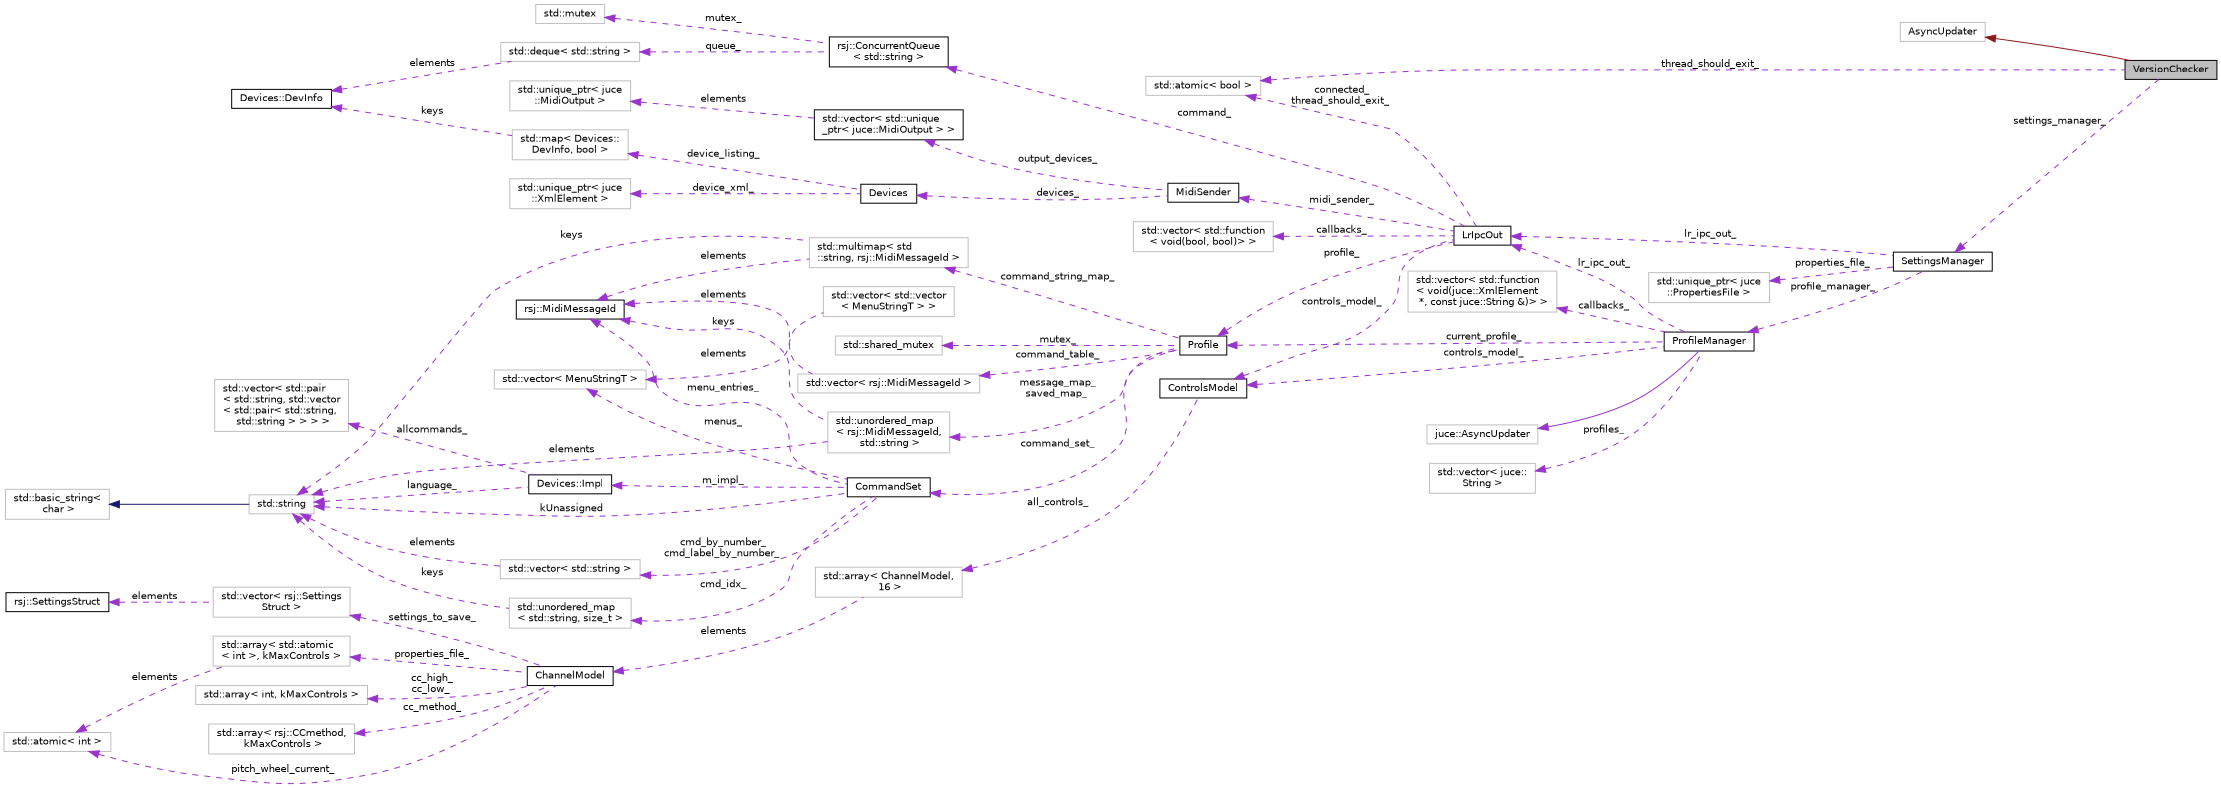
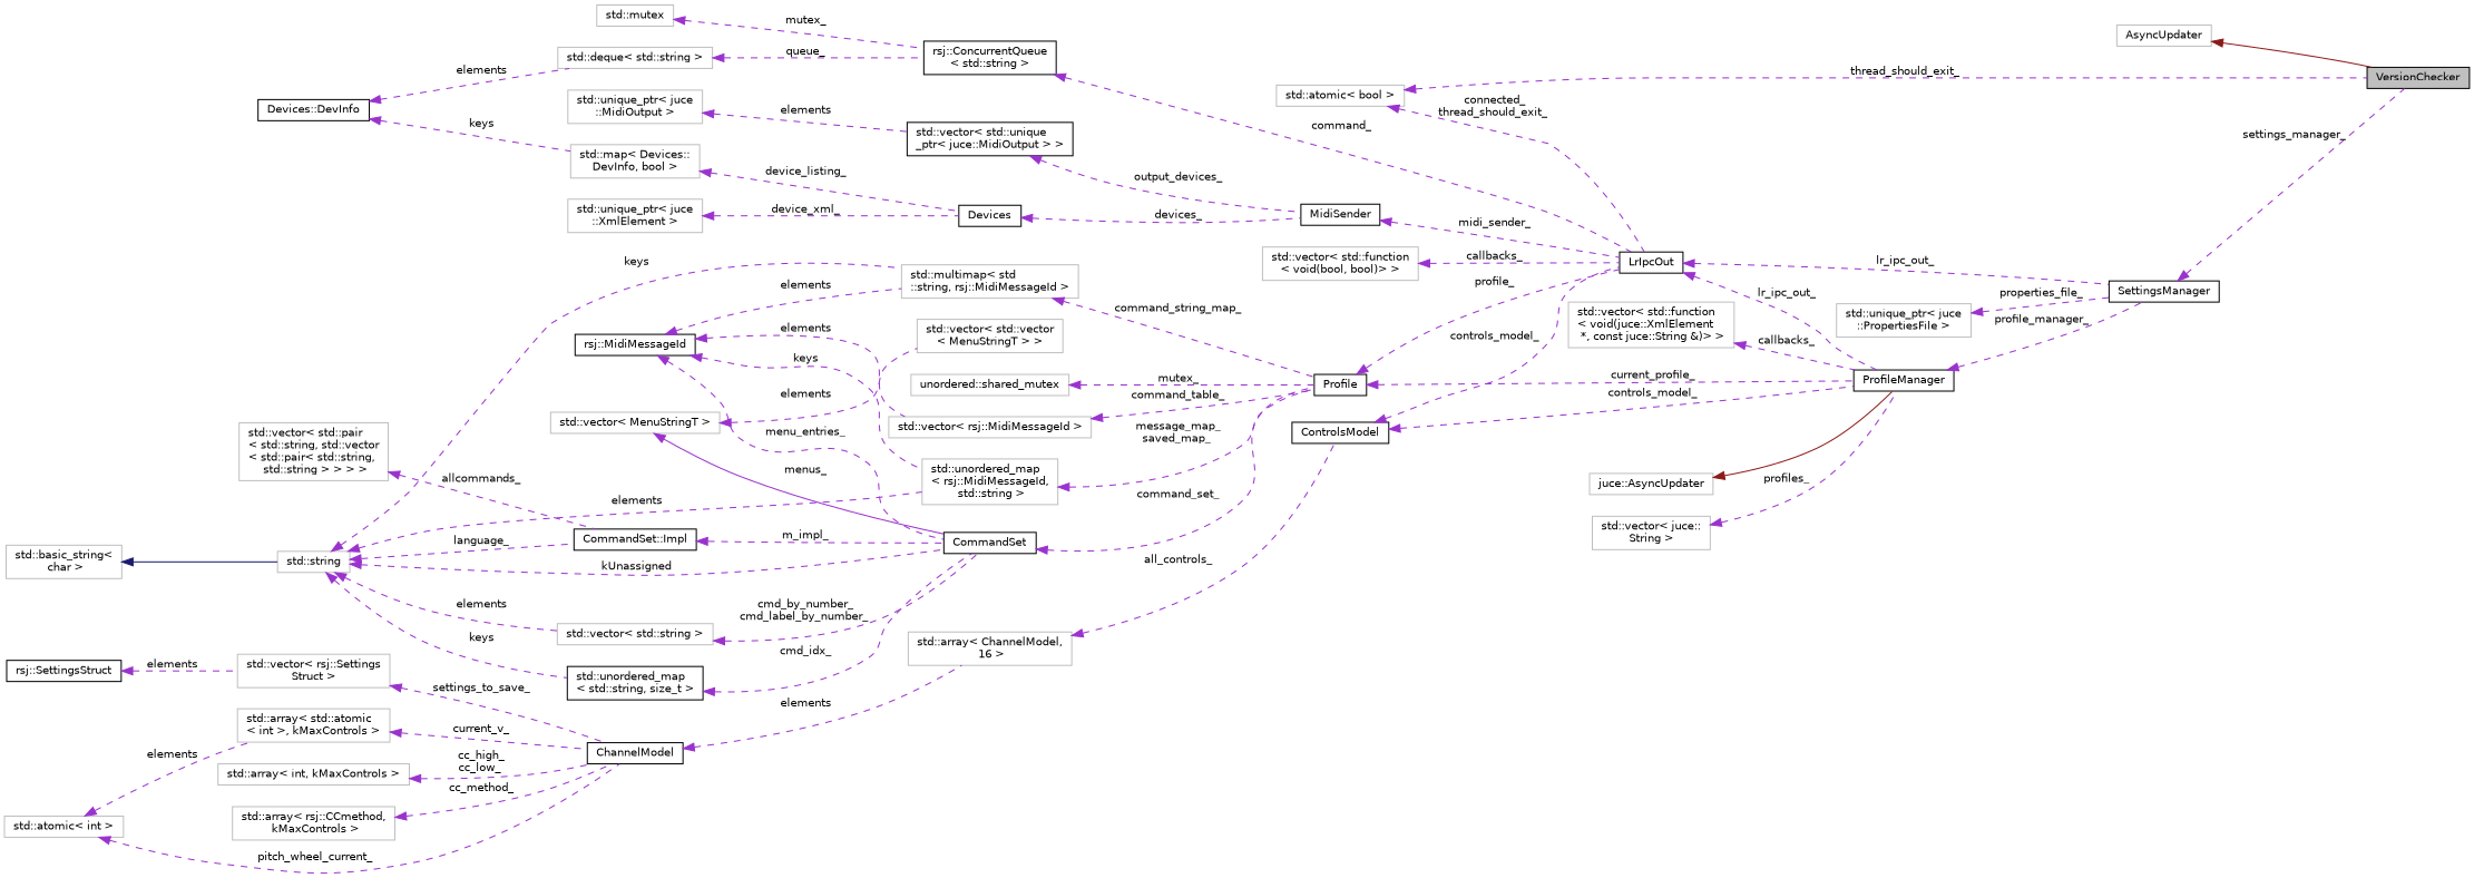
  digraph {
    fontname="DejaVu Sans"
    rankdir=LR
    node [color=grey75 fillcolor=white fontname="DejaVu Sans" fontsize=10 shape=record style=filled]
    edge [color=darkorchid3 dir=back fontname="DejaVu Sans" fontsize=10 labelfontname=Helvetica labelfontsize=10 style=dashed]
    n1 [color=black fillcolor=grey75 fontcolor=black height=0.2 label=VersionChecker width=0.4]
    n2 [height=0.2 label=AsyncUpdater width=0.4]
    n3 [height=0.2 label="std::atomic\< bool \>" width=0.4]
    n4 [color=black height=0.2 label=LrIpcOut width=0.4]
    n5 [color=black height=0.2 label=SettingsManager width=0.4]
    n6 [color=black height=0.2 label=ProfileManager width=0.4]
    n7 [height=0.2 label="juce::AsyncUpdater" width=0.4]
    n8 [height=0.2 label="std::vector\< juce::\lString \>" width=0.4]
    n9 [color=black height=0.2 label=Profile width=0.4]
    n10 [color=black height=0.2 label=CommandSet width=0.4]
    n11 [height=0.2 label="std::vector\< std::vector\l\< MenuStringT \> \>" width=0.4]
    n12 [height=0.2 label="std::vector\< MenuStringT \>" width=0.4]
-   n13 [height=0.2 label="std::unordered_map\l\< std::string, size_t \>" width=0.4]
+   n13 [color=black height=0.2 label="std::unordered_map\l\< std::string, size_t \>" width=0.4]
    n14 [height=0.2 label="std::string" width=0.4]
-   n15 [color=black height=0.2 label="Devices::Impl" width=0.4]
+   n15 [color=black height=0.2 label="CommandSet::Impl" width=0.4]
    n16 [height=0.2 label="std::vector\< std::string \>" width=0.4]
    n17 [height=0.2 label="std::multimap\< std\l::string, rsj::MidiMessageId \>" width=0.4]
    n18 [height=0.2 label="std::unordered_map\l\< rsj::MidiMessageId,\l std::string \>" width=0.4]
    n19 [height=0.2 label="std::deque\< std::string \>" width=0.4]
    n20 [color=black height=0.2 label="rsj::ConcurrentQueue\l\< std::string \>" width=0.4]
    n21 [height=0.2 label="std::basic_string\<\l char \>" width=0.4]
    n22 [height=0.2 label="std::vector\< std::pair\l\< std::string, std::vector\l\< std::pair\< std::string,\l std::string \> \> \> \>" width=0.4]
-   n23 [height=0.2 label="std::shared_mutex" width=0.4]
+   n23 [height=0.2 label="unordered::shared_mutex" width=0.4]
    n24 [height=0.2 label="std::vector\< rsj::MidiMessageId \>" width=0.4]
    n25 [color=black height=0.2 label="rsj::MidiMessageId" width=0.4]
    n26 [height=0.2 label="std::vector\< std::function\l\< void(juce::XmlElement\l *, const juce::String &)\> \>" width=0.4]
    n27 [color=black height=0.2 label=ControlsModel width=0.4]
    n28 [height=0.2 label="std::array\< ChannelModel,\l 16 \>" width=0.4]
    n29 [color=black height=0.2 label=ChannelModel width=0.4]
    n30 [height=0.2 label="std::atomic\< int \>" width=0.4]
    n31 [height=0.2 label="std::array\< std::atomic\l\< int \>, kMaxControls \>" width=0.4]
    n32 [height=0.2 label="std::vector\< rsj::Settings\lStruct \>" width=0.4]
    n33 [color=black height=0.2 label="rsj::SettingsStruct" width=0.4]
    n34 [height=0.2 label="std::array\< int, kMaxControls \>" width=0.4]
    n35 [height=0.2 label="std::array\< rsj::CCmethod,\l kMaxControls \>" width=0.4]
    n36 [height=0.2 label="std::mutex" width=0.4]
    n37 [height=0.2 label="std::vector\< std::function\l\< void(bool, bool)\> \>" width=0.4]
    n38 [color=black height=0.2 label=MidiSender width=0.4]
    n39 [color=black height=0.2 label="std::vector\< std::unique\l_ptr\< juce::MidiOutput \> \>" width=0.4]
    n40 [height=0.2 label="std::unique_ptr\< juce\l::MidiOutput \>" width=0.4]
    n41 [color=black height=0.2 label=Devices width=0.4]
    n42 [height=0.2 label="std::unique_ptr\< juce\l::XmlElement \>" width=0.4]
    n43 [height=0.2 label="std::map\< Devices::\lDevInfo, bool \>" width=0.4]
    n44 [color=black height=0.2 label="Devices::DevInfo" width=0.4]
    n45 [height=0.2 label="std::unique_ptr\< juce\l::PropertiesFile \>" width=0.4]
    n2 -> n1 [color=firebrick4 style=solid]
    n3 -> n1 [label=" thread_should_exit_"]
    n3 -> n4 [label=" connected_\nthread_should_exit_"]
    n4 -> n5 [label=" lr_ipc_out_"]
    n4 -> n6 [label=" lr_ipc_out_"]
    n5 -> n1 [label=" settings_manager_"]
    n6 -> n5 [label=" profile_manager_"]
-   n7 -> n6 [style=solid]
+   n7 -> n6 [color=firebrick4 style=solid]
    n8 -> n6 [label=" profiles_"]
    n9 -> n4 [label=" profile_"]
    n9 -> n6 [label=" current_profile_"]
    n10 -> n9 [label=" command_set_"]
-   n12 -> n10 [label=" menus_"]
+   n12 -> n10 [label=" menus_" style=solid]
    n12 -> n11 [label=" elements"]
    n13 -> n10 [label=" cmd_idx_"]
    n14 -> n10 [label=" kUnassigned"]
    n14 -> n13 [label=" keys"]
    n14 -> n15 [label=" language_"]
    n14 -> n16 [label=" elements"]
    n14 -> n17 [label=" keys"]
    n14 -> n18 [label=" elements"]
    n15 -> n10 [label=" m_impl_"]
    n16 -> n10 [label=" cmd_by_number_\ncmd_label_by_number_"]
    n17 -> n9 [label=" command_string_map_"]
    n18 -> n9 [label=" message_map_\nsaved_map_"]
    n19 -> n20 [label=" queue_"]
    n20 -> n4 [label=" command_"]
    n21 -> n14 [color=midnightblue style=solid]
    n22 -> n15 [label=" allcommands_"]
    n23 -> n9 [label=" mutex_"]
    n24 -> n9 [label=" command_table_"]
    n25 -> n10 [label=" menu_entries_"]
    n25 -> n17 [label=" elements"]
    n25 -> n18 [label=" keys"]
    n25 -> n24 [label=" elements"]
    n26 -> n6 [label=" callbacks_"]
    n27 -> n4 [label=" controls_model_"]
    n27 -> n6 [label=" controls_model_"]
    n28 -> n27 [label=" all_controls_"]
    n29 -> n28 [label=" elements"]
    n30 -> n29 [label=" pitch_wheel_current_"]
    n30 -> n31 [label=" elements"]
-   n31 -> n29 [label=" properties_file_"]
+   n31 -> n29 [label=" current_v_"]
    n32 -> n29 [label=" settings_to_save_"]
    n33 -> n32 [label=" elements"]
    n34 -> n29 [label=" cc_high_\ncc_low_"]
    n35 -> n29 [label=" cc_method_"]
    n36 -> n20 [label=" mutex_"]
    n37 -> n4 [label=" callbacks_"]
    n38 -> n4 [label=" midi_sender_"]
    n39 -> n38 [label=" output_devices_"]
    n40 -> n39 [label=" elements"]
    n41 -> n38 [label=" devices_"]
    n42 -> n41 [label=" device_xml_"]
    n43 -> n41 [label=" device_listing_"]
    n44 -> n19 [label=" elements"]
    n44 -> n43 [label=" keys"]
    n45 -> n5 [label=" properties_file_"]
  }
